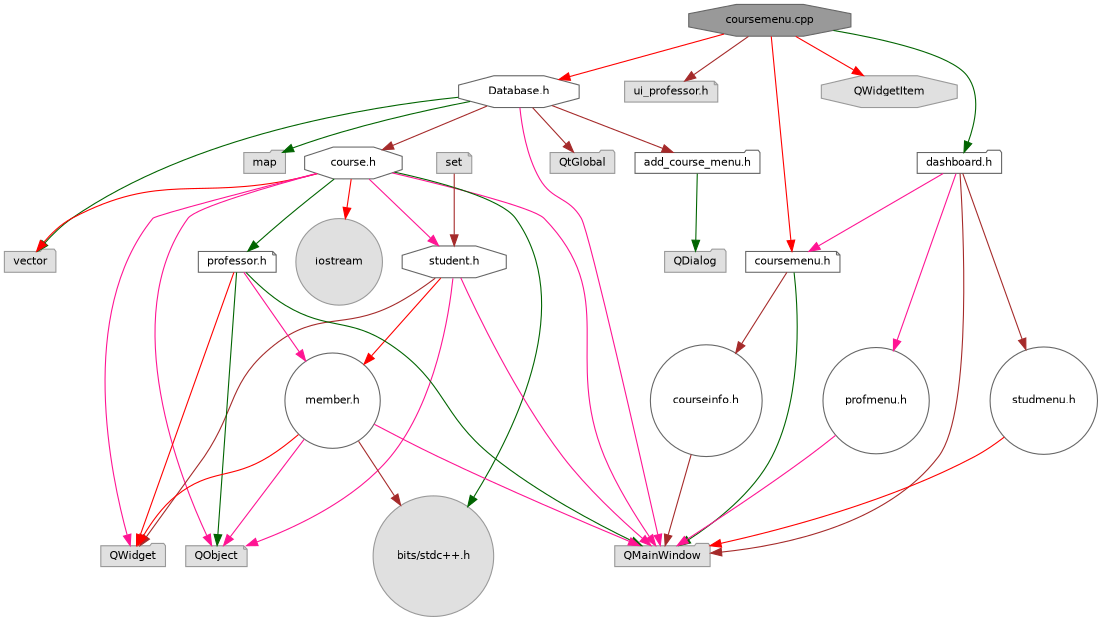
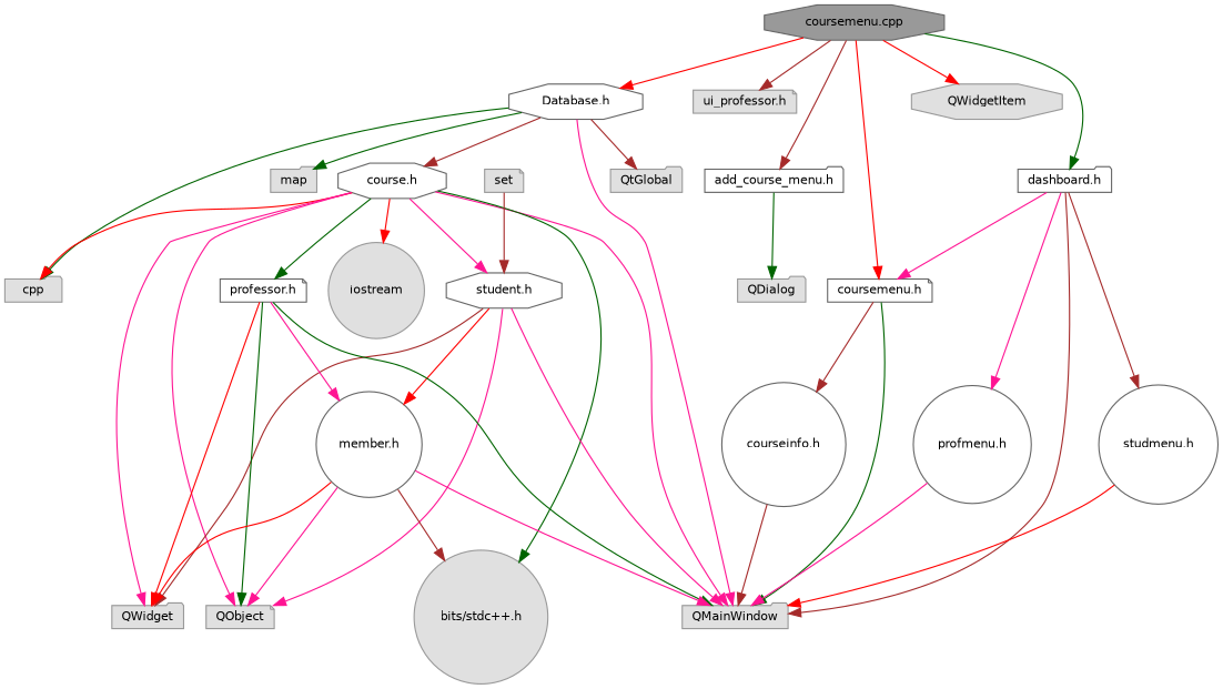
  digraph {
    node [color=grey60 fillcolor="#E0E0E0" fontname=Helvetica fontsize=10 shape=folder style=filled]
    edge [color=deeppink fontname=Helvetica fontsize=10 labelfontname=Helvetica labelfontsize=10 style=solid]
    n1 [color=gray40 fillcolor=grey60 fontcolor=black height=0.2 label="coursemenu.cpp" shape=octagon width=0.4]
    n2 [color=grey40 fillcolor=white height=0.2 label="coursemenu.h" shape=note width=0.4]
    n3 [height=0.2 label="ui_professor.h" shape=note width=0.4]
    n4 [color=grey40 fillcolor=white height=0.2 label="Database.h" shape=octagon width=0.4]
    n5 [color=grey40 fillcolor=white height=0.2 label="dashboard.h" width=0.4]
    n6 [height=0.2 label=QWidgetItem shape=octagon width=0.4]
    n7 [color=grey40 fillcolor=white height=0.2 label="add_course_menu.h" width=0.4]
    n8 [height=0.2 label=QMainWindow width=0.4]
    n9 [color=grey40 fillcolor=white height=0.2 label="courseinfo.h" shape=circle width=0.4]
    n10 [height=0.2 label=QtGlobal width=0.4]
    n11 [height=0.2 label=map width=0.4]
-   n12 [height=0.2 label=vector width=0.4]
+   n12 [height=0.2 label=cpp width=0.4]
    n13 [color=grey40 fillcolor=white height=0.2 label="course.h" shape=octagon width=0.4]
    n14 [color=grey40 fillcolor=white height=0.2 label="studmenu.h" shape=circle width=0.4]
    n15 [color=grey40 fillcolor=white height=0.2 label="profmenu.h" shape=circle width=0.4]
    n16 [height=0.2 label=QDialog width=0.4]
    n17 [height=0.2 label=QWidget width=0.4]
    n18 [height=0.2 label=QObject shape=note width=0.4]
    n19 [height=0.2 label="bits/stdc++.h" shape=circle width=0.4]
    n20 [color=grey40 fillcolor=white height=0.2 label="student.h" shape=octagon width=0.4]
    n21 [color=grey40 fillcolor=white height=0.2 label="professor.h" shape=note width=0.4]
    n22 [height=0.2 label=iostream shape=circle width=0.4]
    n23 [color=grey40 fillcolor=white height=0.2 label="member.h" shape=circle width=0.4]
    n24 [height=0.2 label=set shape=note width=0.4]
    n1 -> n2 [color=red]
    n1 -> n3 [color=brown]
    n1 -> n4 [color=red]
    n1 -> n5 [color=darkgreen]
    n1 -> n6 [color=red]
-   n4 -> n7 [color=brown]
+   n1 -> n7 [color=brown]
    n2 -> n8 [color=darkgreen]
    n2 -> n9 [color=brown]
    n4 -> n8
    n4 -> n10 [color=brown]
    n4 -> n11 [color=darkgreen]
    n4 -> n12 [color=darkgreen]
    n4 -> n13 [color=brown]
    n5 -> n2
    n5 -> n8 [color=brown]
    n5 -> n14 [color=brown]
    n5 -> n15
    n7 -> n16 [color=darkgreen]
    n9 -> n8 [color=brown]
    n13 -> n8
    n13 -> n12 [color=red]
    n13 -> n17
    n13 -> n18
    n13 -> n19 [color=darkgreen]
    n13 -> n20
    n13 -> n21 [color=darkgreen]
    n13 -> n22 [color=red]
    n14 -> n8 [color=red]
    n15 -> n8
    n20 -> n8
    n20 -> n17 [color=brown]
    n20 -> n18
    n20 -> n23 [color=red]
    n21 -> n8 [color=darkgreen]
    n21 -> n17 [color=red]
    n21 -> n18 [color=darkgreen]
    n21 -> n23
    n23 -> n8
    n23 -> n17 [color=red]
    n23 -> n18
    n23 -> n19 [color=brown]
    n24 -> n20 [color=brown]
  }
